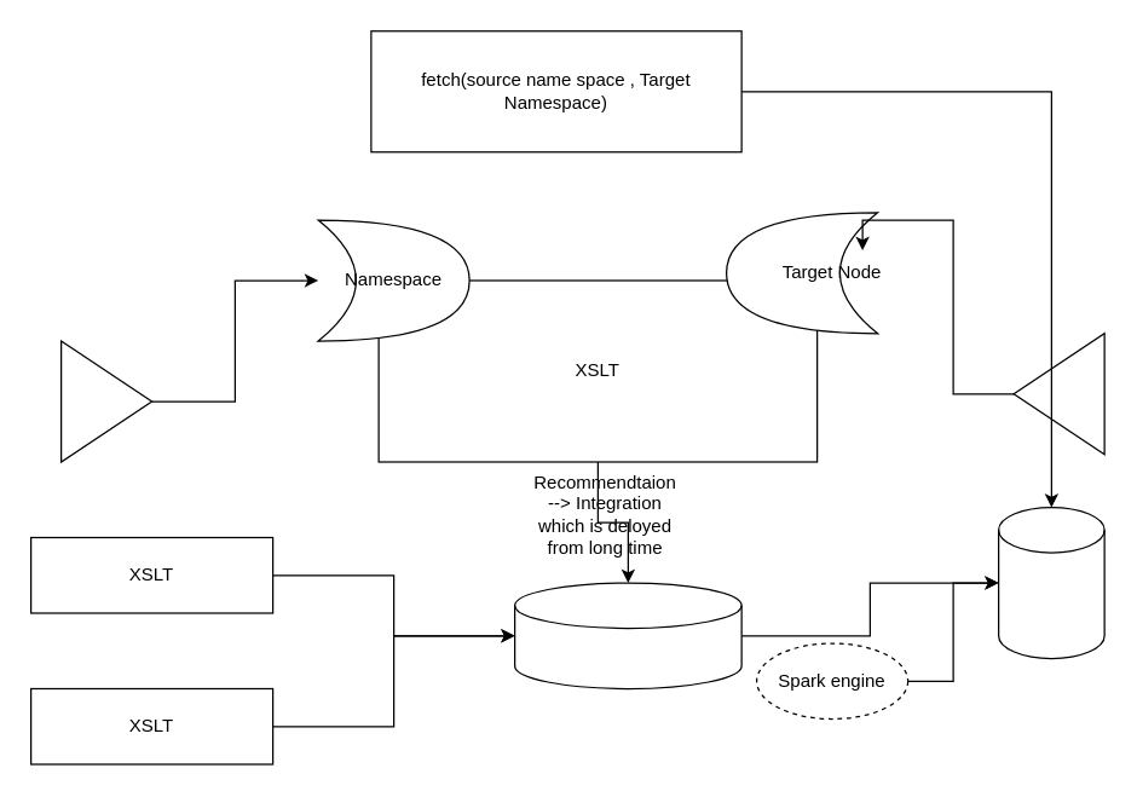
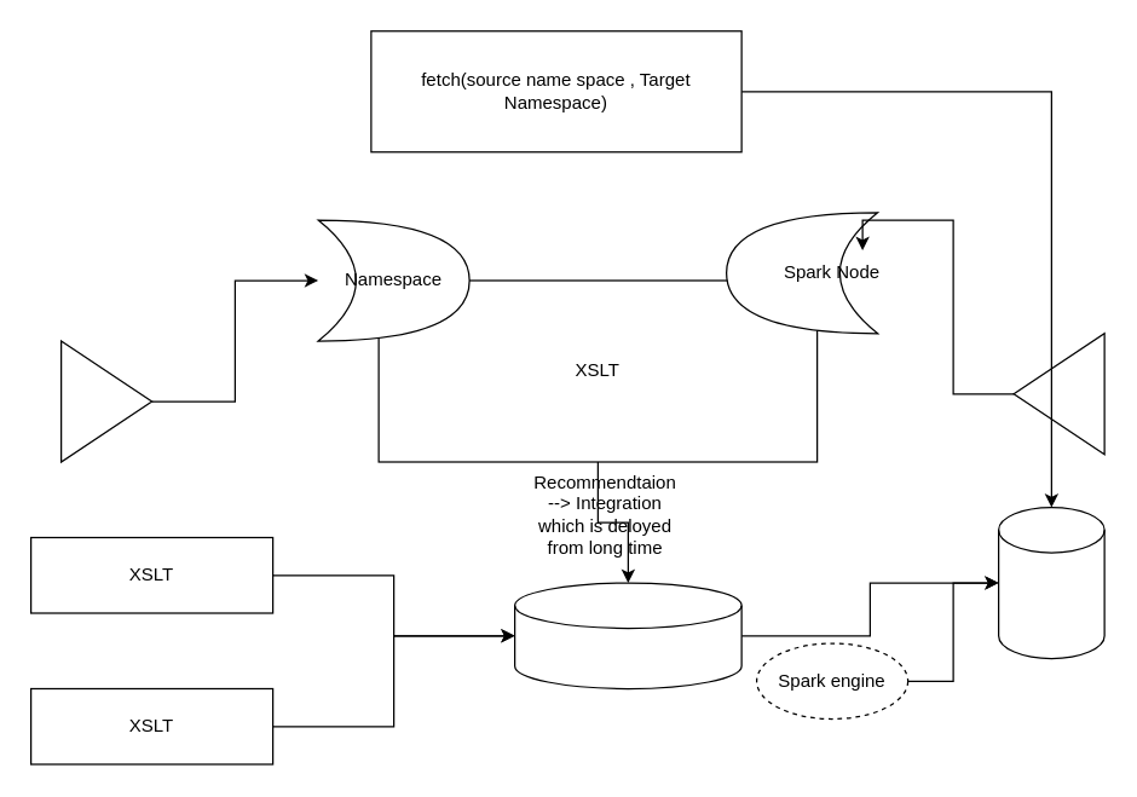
  <mxCell id="0" />
  <mxCell id="1" parent="0" />
  <mxCell id="2" style="edgeStyle=orthogonalEdgeStyle;rounded=0;orthogonalLoop=1;jettySize=auto;html=1;" edge="1" parent="1" source="3" target="12"><mxGeometry relative="1" as="geometry" /></mxCell>
  <mxCell id="3" value="XSLT " style="rounded=0;whiteSpace=wrap;html=1;" vertex="1" parent="1"><mxGeometry x="250" y="185" width="290" height="120" as="geometry" /></mxCell>
  <mxCell id="4" value="Namespace" style="shape=xor;whiteSpace=wrap;html=1;" vertex="1" parent="1"><mxGeometry x="210" y="145" width="100" height="80" as="geometry" /></mxCell>
  <mxCell id="5" value="" style="shape=xor;whiteSpace=wrap;html=1;rotation=-180;" vertex="1" parent="1"><mxGeometry x="480" y="140" width="100" height="80" as="geometry" /></mxCell>
- <mxCell id="6" value="Target Node" style="text;html=1;strokeColor=none;fillColor=none;align=center;verticalAlign=middle;whiteSpace=wrap;rounded=0;" vertex="1" parent="1"><mxGeometry x="510" y="165" width="80" height="30" as="geometry" /></mxCell>
+ <mxCell id="6" value="Spark Node" style="text;html=1;strokeColor=none;fillColor=none;align=center;verticalAlign=middle;whiteSpace=wrap;rounded=0;" vertex="1" parent="1"><mxGeometry x="510" y="165" width="80" height="30" as="geometry" /></mxCell>
  <mxCell id="7" style="edgeStyle=orthogonalEdgeStyle;rounded=0;orthogonalLoop=1;jettySize=auto;html=1;" edge="1" parent="1" source="8" target="4"><mxGeometry relative="1" as="geometry" /></mxCell>
  <mxCell id="8" value="" style="triangle;whiteSpace=wrap;html=1;" vertex="1" parent="1"><mxGeometry x="40" y="225" width="60" height="80" as="geometry" /></mxCell>
  <mxCell id="9" style="edgeStyle=orthogonalEdgeStyle;rounded=0;orthogonalLoop=1;jettySize=auto;html=1;entryX=0.75;entryY=0;entryDx=0;entryDy=0;" edge="1" parent="1" source="10" target="6"><mxGeometry relative="1" as="geometry" /></mxCell>
  <mxCell id="10" value="" style="triangle;whiteSpace=wrap;html=1;rotation=-180;" vertex="1" parent="1"><mxGeometry x="670" y="220" width="60" height="80" as="geometry" /></mxCell>
  <mxCell id="11" style="edgeStyle=orthogonalEdgeStyle;rounded=0;orthogonalLoop=1;jettySize=auto;html=1;" edge="1" parent="1" source="12" target="13"><mxGeometry relative="1" as="geometry" /></mxCell>
  <mxCell id="12" value="" style="shape=cylinder2;whiteSpace=wrap;html=1;boundedLbl=1;backgroundOutline=1;size=15;" vertex="1" parent="1"><mxGeometry x="340" y="385" width="150" height="70" as="geometry" /></mxCell>
  <mxCell id="13" value="" style="shape=cylinder2;whiteSpace=wrap;html=1;boundedLbl=1;backgroundOutline=1;size=15;" vertex="1" parent="1"><mxGeometry x="660" y="335" width="70" height="100" as="geometry" /></mxCell>
  <mxCell id="14" value="Recommendtaion --&amp;gt; Integration which is deloyed from long time " style="text;html=1;strokeColor=none;fillColor=none;align=center;verticalAlign=middle;whiteSpace=wrap;rounded=0;" vertex="1" parent="1"><mxGeometry x="360" y="335" width="80" height="10" as="geometry" /></mxCell>
  <mxCell id="15" style="edgeStyle=orthogonalEdgeStyle;rounded=0;orthogonalLoop=1;jettySize=auto;html=1;" edge="1" parent="1" source="16" target="12"><mxGeometry relative="1" as="geometry" /></mxCell>
  <mxCell id="16" value="XSLT " style="rounded=0;whiteSpace=wrap;html=1;" vertex="1" parent="1"><mxGeometry x="20" y="355" width="160" height="50" as="geometry" /></mxCell>
  <mxCell id="17" style="edgeStyle=orthogonalEdgeStyle;rounded=0;orthogonalLoop=1;jettySize=auto;html=1;" edge="1" parent="1" source="18" target="12"><mxGeometry relative="1" as="geometry" /></mxCell>
  <mxCell id="18" value="XSLT " style="rounded=0;whiteSpace=wrap;html=1;" vertex="1" parent="1"><mxGeometry x="20" y="455" width="160" height="50" as="geometry" /></mxCell>
  <mxCell id="19" style="edgeStyle=orthogonalEdgeStyle;rounded=0;orthogonalLoop=1;jettySize=auto;html=1;" edge="1" parent="1" source="20" target="13"><mxGeometry relative="1" as="geometry"><mxPoint x="590" y="365" as="targetPoint" /></mxGeometry></mxCell>
  <mxCell id="20" value="Spark engine " style="ellipse;whiteSpace=wrap;html=1;dashed=1;" vertex="1" parent="1"><mxGeometry x="500" y="425" width="100" height="50" as="geometry" /></mxCell>
  <mxCell id="21" style="edgeStyle=orthogonalEdgeStyle;rounded=0;orthogonalLoop=1;jettySize=auto;html=1;" edge="1" parent="1" source="22" target="13"><mxGeometry relative="1" as="geometry" /></mxCell>
  <mxCell id="22" value="fetch(source name space , Target Namespace)" style="rounded=0;whiteSpace=wrap;html=1;" vertex="1" parent="1"><mxGeometry x="245" y="20" width="245" height="80" as="geometry" /></mxCell>
